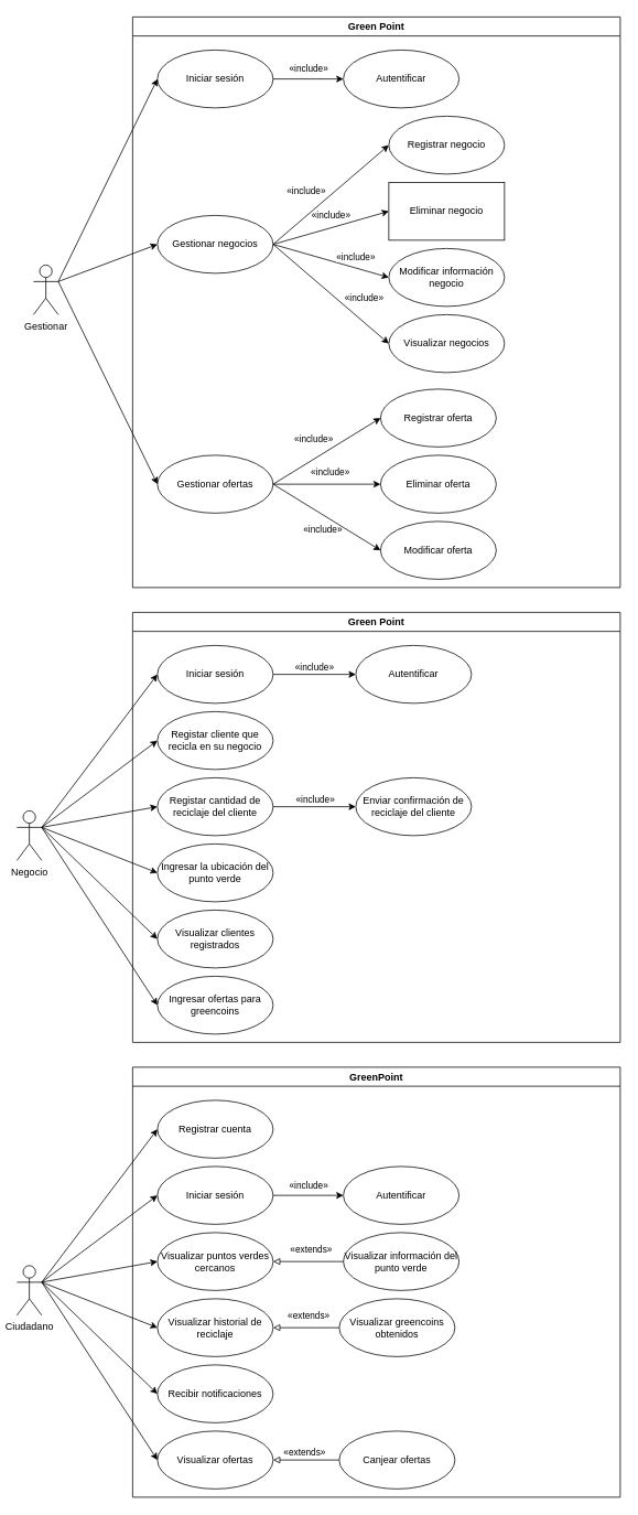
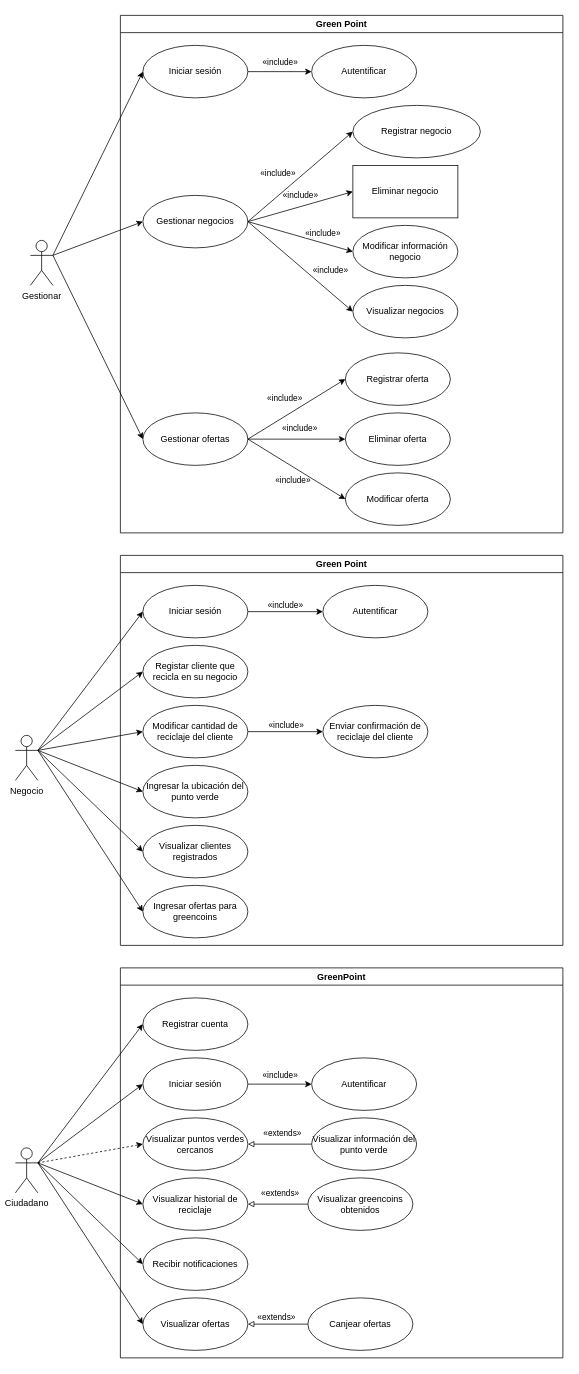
  <mxCell id="0" />
  <mxCell id="1" parent="0" />
  <mxCell id="2" value="Green Point" style="swimlane;whiteSpace=wrap;html=1;" parent="1" vertex="1"><mxGeometry x="160" y="20" width="590" height="690" as="geometry" /></mxCell>
  <mxCell id="3" value="Eliminar negocio" style="whiteSpace=wrap;html=1;rounded=0;" vertex="1" parent="2"><mxGeometry x="310" y="200" width="140" height="70" as="geometry" /></mxCell>
- <mxCell id="4" value="Registrar negocio" style="ellipse;whiteSpace=wrap;html=1;" vertex="1" parent="2"><mxGeometry x="310" y="120" width="140" height="70" as="geometry" /></mxCell>
+ <mxCell id="4" value="Registrar negocio" style="ellipse;whiteSpace=wrap;html=1;" vertex="1" parent="2"><mxGeometry x="310" y="120" width="170" height="70" as="geometry" /></mxCell>
  <mxCell id="5" value="Modificar información negocio" style="ellipse;whiteSpace=wrap;html=1;" vertex="1" parent="2"><mxGeometry x="310" y="280" width="140" height="70" as="geometry" /></mxCell>
  <mxCell id="6" value="Visualizar negocios" style="ellipse;whiteSpace=wrap;html=1;" vertex="1" parent="2"><mxGeometry x="310" y="360" width="140" height="70" as="geometry" /></mxCell>
  <mxCell id="7" value="Gestionar negocios" style="ellipse;whiteSpace=wrap;html=1;" vertex="1" parent="2"><mxGeometry x="30" y="240" width="140" height="70" as="geometry" /></mxCell>
  <mxCell id="8" value="&lt;span style=&quot;color: rgb(0, 0, 0); font-family: Helvetica; font-size: 11px; font-style: normal; font-variant-ligatures: normal; font-variant-caps: normal; font-weight: 400; letter-spacing: normal; orphans: 2; text-align: center; text-indent: 0px; text-transform: none; widows: 2; word-spacing: 0px; -webkit-text-stroke-width: 0px; white-space: nowrap; background-color: rgb(255, 255, 255); text-decoration-thickness: initial; text-decoration-style: initial; text-decoration-color: initial; display: inline !important; float: none;&quot;&gt;«include»&lt;/span&gt;" style="rounded=0;orthogonalLoop=1;jettySize=auto;html=1;exitX=1;exitY=0.5;exitDx=0;exitDy=0;entryX=0;entryY=0.5;entryDx=0;entryDy=0;" edge="1" parent="2" source="7" target="6"><mxGeometry x="0.365" y="22" relative="1" as="geometry"><mxPoint as="offset" /></mxGeometry></mxCell>
  <mxCell id="9" value="&lt;span style=&quot;color: rgb(0, 0, 0); font-family: Helvetica; font-size: 11px; font-style: normal; font-variant-ligatures: normal; font-variant-caps: normal; font-weight: 400; letter-spacing: normal; orphans: 2; text-align: center; text-indent: 0px; text-transform: none; widows: 2; word-spacing: 0px; -webkit-text-stroke-width: 0px; white-space: nowrap; background-color: rgb(255, 255, 255); text-decoration-thickness: initial; text-decoration-style: initial; text-decoration-color: initial; display: inline !important; float: none;&quot;&gt;«include»&lt;/span&gt;" style="rounded=0;orthogonalLoop=1;jettySize=auto;html=1;exitX=1;exitY=0.5;exitDx=0;exitDy=0;entryX=0;entryY=0.5;entryDx=0;entryDy=0;" edge="1" parent="2" source="7" target="5"><mxGeometry x="0.377" y="13" relative="1" as="geometry"><mxPoint as="offset" /></mxGeometry></mxCell>
  <mxCell id="10" value="&lt;span style=&quot;color: rgb(0, 0, 0); font-family: Helvetica; font-size: 11px; font-style: normal; font-variant-ligatures: normal; font-variant-caps: normal; font-weight: 400; letter-spacing: normal; orphans: 2; text-align: center; text-indent: 0px; text-transform: none; widows: 2; word-spacing: 0px; -webkit-text-stroke-width: 0px; white-space: nowrap; background-color: rgb(255, 255, 255); text-decoration-thickness: initial; text-decoration-style: initial; text-decoration-color: initial; display: inline !important; float: none;&quot;&gt;«include»&lt;/span&gt;" style="rounded=0;orthogonalLoop=1;jettySize=auto;html=1;exitX=1;exitY=0.5;exitDx=0;exitDy=0;entryX=0;entryY=0.5;entryDx=0;entryDy=0;" edge="1" parent="2" source="7" target="3"><mxGeometry x="0.057" y="14" relative="1" as="geometry"><mxPoint x="160" y="340" as="targetPoint" /><mxPoint as="offset" /></mxGeometry></mxCell>
  <mxCell id="11" value="&lt;span style=&quot;color: rgb(0, 0, 0); font-family: Helvetica; font-size: 11px; font-style: normal; font-variant-ligatures: normal; font-variant-caps: normal; font-weight: 400; letter-spacing: normal; orphans: 2; text-align: center; text-indent: 0px; text-transform: none; widows: 2; word-spacing: 0px; -webkit-text-stroke-width: 0px; white-space: nowrap; background-color: rgb(255, 255, 255); text-decoration-thickness: initial; text-decoration-style: initial; text-decoration-color: initial; display: inline !important; float: none;&quot;&gt;«include»&lt;/span&gt;" style="rounded=0;orthogonalLoop=1;jettySize=auto;html=1;exitX=1;exitY=0.5;exitDx=0;exitDy=0;entryX=0;entryY=0.5;entryDx=0;entryDy=0;" edge="1" parent="2" source="7" target="4"><mxGeometry x="-0.212" y="23" relative="1" as="geometry"><mxPoint as="offset" /></mxGeometry></mxCell>
  <mxCell id="12" value="Eliminar oferta" style="ellipse;whiteSpace=wrap;html=1;" vertex="1" parent="2"><mxGeometry x="300" y="530" width="140" height="70" as="geometry" /></mxCell>
  <mxCell id="13" value="Registrar oferta" style="ellipse;whiteSpace=wrap;html=1;" vertex="1" parent="2"><mxGeometry x="300" y="450" width="140" height="70" as="geometry" /></mxCell>
  <mxCell id="14" value="Modificar oferta" style="ellipse;whiteSpace=wrap;html=1;" vertex="1" parent="2"><mxGeometry x="300" y="610" width="140" height="70" as="geometry" /></mxCell>
  <mxCell id="15" value="Gestionar ofertas" style="ellipse;whiteSpace=wrap;html=1;" vertex="1" parent="2"><mxGeometry x="30" y="530" width="140" height="70" as="geometry" /></mxCell>
  <mxCell id="16" value="&lt;span style=&quot;color: rgb(0, 0, 0); font-family: Helvetica; font-size: 11px; font-style: normal; font-variant-ligatures: normal; font-variant-caps: normal; font-weight: 400; letter-spacing: normal; orphans: 2; text-align: center; text-indent: 0px; text-transform: none; widows: 2; word-spacing: 0px; -webkit-text-stroke-width: 0px; white-space: nowrap; text-decoration-thickness: initial; text-decoration-style: initial; text-decoration-color: initial; float: none; display: inline !important;&quot;&gt;«include»&lt;/span&gt;" style="rounded=0;orthogonalLoop=1;jettySize=auto;html=1;exitX=1;exitY=0.5;exitDx=0;exitDy=0;entryX=0;entryY=0.5;entryDx=0;entryDy=0;labelBackgroundColor=none;" edge="1" parent="2" source="15" target="14"><mxGeometry x="0.047" y="-15" relative="1" as="geometry"><mxPoint as="offset" /></mxGeometry></mxCell>
  <mxCell id="17" value="&lt;span style=&quot;color: rgb(0, 0, 0); font-family: Helvetica; font-size: 11px; font-style: normal; font-variant-ligatures: normal; font-variant-caps: normal; font-weight: 400; letter-spacing: normal; orphans: 2; text-align: center; text-indent: 0px; text-transform: none; widows: 2; word-spacing: 0px; -webkit-text-stroke-width: 0px; white-space: nowrap; background-color: rgb(255, 255, 255); text-decoration-thickness: initial; text-decoration-style: initial; text-decoration-color: initial; display: inline !important; float: none;&quot;&gt;«include»&lt;/span&gt;" style="rounded=0;orthogonalLoop=1;jettySize=auto;html=1;exitX=1;exitY=0.5;exitDx=0;exitDy=0;entryX=0;entryY=0.5;entryDx=0;entryDy=0;" edge="1" parent="2" source="15" target="12"><mxGeometry x="0.057" y="14" relative="1" as="geometry"><mxPoint x="150" y="670" as="targetPoint" /><mxPoint as="offset" /></mxGeometry></mxCell>
  <mxCell id="18" value="&lt;span style=&quot;color: rgb(0, 0, 0); font-family: Helvetica; font-size: 11px; font-style: normal; font-variant-ligatures: normal; font-variant-caps: normal; font-weight: 400; letter-spacing: normal; orphans: 2; text-align: center; text-indent: 0px; text-transform: none; widows: 2; word-spacing: 0px; -webkit-text-stroke-width: 0px; white-space: nowrap; background-color: rgb(255, 255, 255); text-decoration-thickness: initial; text-decoration-style: initial; text-decoration-color: initial; display: inline !important; float: none;&quot;&gt;«include»&lt;/span&gt;" style="rounded=0;orthogonalLoop=1;jettySize=auto;html=1;exitX=1;exitY=0.5;exitDx=0;exitDy=0;entryX=0;entryY=0.5;entryDx=0;entryDy=0;" edge="1" parent="2" source="15" target="13"><mxGeometry x="-0.064" y="21" relative="1" as="geometry"><mxPoint as="offset" /></mxGeometry></mxCell>
  <mxCell id="19" value="Iniciar sesión" style="ellipse;whiteSpace=wrap;html=1;" vertex="1" parent="2"><mxGeometry x="30" y="40" width="140" height="70" as="geometry" /></mxCell>
  <mxCell id="20" value="" style="rounded=0;orthogonalLoop=1;jettySize=auto;html=1;" edge="1" parent="2" source="19" target="22"><mxGeometry relative="1" as="geometry" /></mxCell>
  <mxCell id="21" value="«include»" style="edgeLabel;html=1;align=center;verticalAlign=middle;resizable=0;points=[];" vertex="1" connectable="0" parent="20"><mxGeometry x="-0.005" y="-1" relative="1" as="geometry"><mxPoint y="-14" as="offset" /></mxGeometry></mxCell>
  <mxCell id="22" value="Autentificar" style="ellipse;whiteSpace=wrap;html=1;" vertex="1" parent="2"><mxGeometry x="255" y="40" width="140" height="70" as="geometry" /></mxCell>
  <mxCell id="23" style="rounded=0;orthogonalLoop=1;jettySize=auto;html=1;exitX=1;exitY=0.333;exitDx=0;exitDy=0;exitPerimeter=0;entryX=0;entryY=0.5;entryDx=0;entryDy=0;" edge="1" parent="1" source="26" target="7"><mxGeometry relative="1" as="geometry" /></mxCell>
  <mxCell id="24" style="rounded=0;orthogonalLoop=1;jettySize=auto;html=1;exitX=1;exitY=0.333;exitDx=0;exitDy=0;exitPerimeter=0;entryX=0;entryY=0.5;entryDx=0;entryDy=0;" edge="1" parent="1" source="26" target="15"><mxGeometry relative="1" as="geometry" /></mxCell>
  <mxCell id="25" style="rounded=0;orthogonalLoop=1;jettySize=auto;html=1;exitX=1;exitY=0.333;exitDx=0;exitDy=0;exitPerimeter=0;entryX=0;entryY=0.5;entryDx=0;entryDy=0;" edge="1" parent="1" source="26" target="19"><mxGeometry relative="1" as="geometry" /></mxCell>
  <mxCell id="26" value="Gestionar" style="shape=umlActor;verticalLabelPosition=bottom;verticalAlign=top;html=1;outlineConnect=0;" parent="1" vertex="1"><mxGeometry x="40" y="320" width="30" height="60" as="geometry" /></mxCell>
  <mxCell id="27" style="rounded=0;orthogonalLoop=1;jettySize=auto;html=1;exitX=1;exitY=0.333;exitDx=0;exitDy=0;exitPerimeter=0;entryX=0;entryY=0.5;entryDx=0;entryDy=0;" edge="1" parent="1" source="33" target="35"><mxGeometry relative="1" as="geometry" /></mxCell>
  <mxCell id="28" style="rounded=0;orthogonalLoop=1;jettySize=auto;html=1;exitX=1;exitY=0.333;exitDx=0;exitDy=0;exitPerimeter=0;entryX=0;entryY=0.5;entryDx=0;entryDy=0;" edge="1" parent="1" source="33" target="45"><mxGeometry relative="1" as="geometry" /></mxCell>
  <mxCell id="29" style="rounded=0;orthogonalLoop=1;jettySize=auto;html=1;exitX=1;exitY=0.333;exitDx=0;exitDy=0;exitPerimeter=0;entryX=0;entryY=0.5;entryDx=0;entryDy=0;" edge="1" parent="1" source="33" target="36"><mxGeometry relative="1" as="geometry" /></mxCell>
  <mxCell id="30" style="rounded=0;orthogonalLoop=1;jettySize=auto;html=1;exitX=1;exitY=0.333;exitDx=0;exitDy=0;exitPerimeter=0;entryX=0;entryY=0.5;entryDx=0;entryDy=0;" edge="1" parent="1" source="33" target="43"><mxGeometry relative="1" as="geometry" /></mxCell>
  <mxCell id="31" style="rounded=0;orthogonalLoop=1;jettySize=auto;html=1;exitX=1;exitY=0.333;exitDx=0;exitDy=0;exitPerimeter=0;entryX=0;entryY=0.5;entryDx=0;entryDy=0;" edge="1" parent="1" source="33" target="44"><mxGeometry relative="1" as="geometry" /></mxCell>
  <mxCell id="32" style="rounded=0;orthogonalLoop=1;jettySize=auto;html=1;exitX=1;exitY=0.333;exitDx=0;exitDy=0;exitPerimeter=0;entryX=0;entryY=0.5;entryDx=0;entryDy=0;" edge="1" parent="1" source="33" target="46"><mxGeometry relative="1" as="geometry" /></mxCell>
  <mxCell id="33" value="Negocio" style="shape=umlActor;verticalLabelPosition=bottom;verticalAlign=top;html=1;outlineConnect=0;" parent="1" vertex="1"><mxGeometry x="20" y="980" width="30" height="60" as="geometry" /></mxCell>
  <mxCell id="34" value="Green Point" style="swimlane;whiteSpace=wrap;html=1;" vertex="1" parent="1"><mxGeometry x="160" y="740" width="590" height="520" as="geometry" /></mxCell>
  <mxCell id="35" value="Iniciar sesión" style="ellipse;whiteSpace=wrap;html=1;" vertex="1" parent="34"><mxGeometry x="30" y="40" width="140" height="70" as="geometry" /></mxCell>
- <mxCell id="36" value="Registar cantidad de reciclaje del cliente" style="ellipse;whiteSpace=wrap;html=1;" vertex="1" parent="34"><mxGeometry x="30" y="200" width="140" height="70" as="geometry" /></mxCell>
+ <mxCell id="36" value="Modificar cantidad de reciclaje del cliente" style="ellipse;whiteSpace=wrap;html=1;" vertex="1" parent="34"><mxGeometry x="30" y="200" width="140" height="70" as="geometry" /></mxCell>
  <mxCell id="37" value="Enviar confirmación de reciclaje del cliente" style="ellipse;whiteSpace=wrap;html=1;" vertex="1" parent="34"><mxGeometry x="270" y="200" width="140" height="70" as="geometry" /></mxCell>
  <mxCell id="38" value="Autentificar" style="ellipse;whiteSpace=wrap;html=1;" vertex="1" parent="34"><mxGeometry x="270" y="40" width="140" height="70" as="geometry" /></mxCell>
  <mxCell id="39" style="rounded=0;orthogonalLoop=1;jettySize=auto;html=1;entryX=1;entryY=0.5;entryDx=0;entryDy=0;endArrow=none;endFill=0;exitX=0;exitY=0.5;exitDx=0;exitDy=0;startArrow=classic;startFill=1;" edge="1" parent="34" source="37" target="36"><mxGeometry relative="1" as="geometry" /></mxCell>
  <mxCell id="40" value="«include»" style="edgeLabel;html=1;align=center;verticalAlign=middle;resizable=0;points=[];" vertex="1" connectable="0" parent="39"><mxGeometry x="-0.18" y="3" relative="1" as="geometry"><mxPoint x="-9" y="-12" as="offset" /></mxGeometry></mxCell>
  <mxCell id="41" value="" style="rounded=0;orthogonalLoop=1;jettySize=auto;html=1;" edge="1" parent="34" source="35" target="38"><mxGeometry relative="1" as="geometry" /></mxCell>
  <mxCell id="42" value="«include»" style="edgeLabel;html=1;align=center;verticalAlign=middle;resizable=0;points=[];" vertex="1" connectable="0" parent="41"><mxGeometry x="-0.005" y="-1" relative="1" as="geometry"><mxPoint x="-1" y="-11" as="offset" /></mxGeometry></mxCell>
  <mxCell id="43" value="Ingresar la ubicación del punto verde" style="ellipse;whiteSpace=wrap;html=1;" vertex="1" parent="34"><mxGeometry x="30" y="280" width="140" height="70" as="geometry" /></mxCell>
  <mxCell id="44" value="Visualizar clientes registrados" style="ellipse;whiteSpace=wrap;html=1;" vertex="1" parent="34"><mxGeometry x="30" y="360" width="140" height="70" as="geometry" /></mxCell>
  <mxCell id="45" value="Registar cliente que recicla en su negocio" style="ellipse;whiteSpace=wrap;html=1;" vertex="1" parent="34"><mxGeometry x="30" y="120" width="140" height="70" as="geometry" /></mxCell>
  <mxCell id="46" value="Ingresar ofertas para greencoins" style="ellipse;whiteSpace=wrap;html=1;" vertex="1" parent="34"><mxGeometry x="30" y="440" width="140" height="70" as="geometry" /></mxCell>
  <mxCell id="47" value="GreenPoint" style="swimlane;whiteSpace=wrap;html=1;" vertex="1" parent="1"><mxGeometry x="160" y="1290" width="590" height="520" as="geometry" /></mxCell>
  <mxCell id="48" value="Visualizar greencoins obtenidos" style="ellipse;whiteSpace=wrap;html=1;" vertex="1" parent="47"><mxGeometry x="250" y="280" width="140" height="70" as="geometry" /></mxCell>
  <mxCell id="49" value="Visualizar historial de reciclaje" style="ellipse;whiteSpace=wrap;html=1;" vertex="1" parent="47"><mxGeometry x="30" y="280" width="140" height="70" as="geometry" /></mxCell>
  <mxCell id="50" value="Registrar cuenta" style="ellipse;whiteSpace=wrap;html=1;" vertex="1" parent="47"><mxGeometry x="30" y="40" width="140" height="70" as="geometry" /></mxCell>
  <mxCell id="51" value="Visualizar puntos verdes cercanos" style="ellipse;whiteSpace=wrap;html=1;" vertex="1" parent="47"><mxGeometry x="30" y="200" width="140" height="70" as="geometry" /></mxCell>
  <mxCell id="52" style="rounded=0;orthogonalLoop=1;jettySize=auto;html=1;endArrow=block;endFill=0;exitX=0;exitY=0.5;exitDx=0;exitDy=0;" edge="1" parent="47" source="48" target="49"><mxGeometry relative="1" as="geometry"><mxPoint x="163" y="210" as="sourcePoint" /><mxPoint x="253" y="220" as="targetPoint" /></mxGeometry></mxCell>
  <mxCell id="53" value="«extends»" style="edgeLabel;html=1;align=center;verticalAlign=middle;resizable=0;points=[];" vertex="1" connectable="0" parent="52"><mxGeometry x="-0.18" y="3" relative="1" as="geometry"><mxPoint x="-5" y="-18" as="offset" /></mxGeometry></mxCell>
  <mxCell id="54" value="Iniciar sesión" style="ellipse;whiteSpace=wrap;html=1;" vertex="1" parent="47"><mxGeometry x="30" y="120" width="140" height="70" as="geometry" /></mxCell>
  <mxCell id="55" value="Autentificar" style="ellipse;whiteSpace=wrap;html=1;" vertex="1" parent="47"><mxGeometry x="255" y="120" width="140" height="70" as="geometry" /></mxCell>
  <mxCell id="56" value="" style="rounded=0;orthogonalLoop=1;jettySize=auto;html=1;" edge="1" parent="47" source="54" target="55"><mxGeometry relative="1" as="geometry" /></mxCell>
  <mxCell id="57" value="«include»" style="edgeLabel;html=1;align=center;verticalAlign=middle;resizable=0;points=[];" vertex="1" connectable="0" parent="56"><mxGeometry x="-0.005" y="-1" relative="1" as="geometry"><mxPoint y="-14" as="offset" /></mxGeometry></mxCell>
  <mxCell id="58" value="Recibir notificaciones" style="ellipse;whiteSpace=wrap;html=1;" vertex="1" parent="47"><mxGeometry x="30" y="360" width="140" height="70" as="geometry" /></mxCell>
  <mxCell id="59" value="Visualizar información del punto verde" style="ellipse;whiteSpace=wrap;html=1;" vertex="1" parent="47"><mxGeometry x="255" y="200" width="140" height="70" as="geometry" /></mxCell>
  <mxCell id="60" style="rounded=0;orthogonalLoop=1;jettySize=auto;html=1;endArrow=block;endFill=0;exitX=0;exitY=0.5;exitDx=0;exitDy=0;" edge="1" parent="47" source="59"><mxGeometry relative="1" as="geometry"><mxPoint x="163" y="130" as="sourcePoint" /><mxPoint x="170" y="235" as="targetPoint" /></mxGeometry></mxCell>
  <mxCell id="61" value="«extends»" style="edgeLabel;html=1;align=center;verticalAlign=middle;resizable=0;points=[];" vertex="1" connectable="0" parent="60"><mxGeometry x="-0.18" y="3" relative="1" as="geometry"><mxPoint x="-5" y="-18" as="offset" /></mxGeometry></mxCell>
  <mxCell id="62" value="«extends»" style="edgeStyle=orthogonalEdgeStyle;rounded=0;orthogonalLoop=1;jettySize=auto;html=1;entryX=0;entryY=0.5;entryDx=0;entryDy=0;startArrow=block;startFill=0;endArrow=none;endFill=0;" edge="1" parent="47" source="63" target="64"><mxGeometry x="-0.059" y="9" relative="1" as="geometry"><mxPoint as="offset" /></mxGeometry></mxCell>
  <mxCell id="63" value="Visualizar ofertas" style="ellipse;whiteSpace=wrap;html=1;" vertex="1" parent="47"><mxGeometry x="30" y="440" width="140" height="70" as="geometry" /></mxCell>
  <mxCell id="64" value="Canjear ofertas" style="ellipse;whiteSpace=wrap;html=1;" vertex="1" parent="47"><mxGeometry x="250" y="440" width="140" height="70" as="geometry" /></mxCell>
  <mxCell id="65" style="rounded=0;orthogonalLoop=1;jettySize=auto;html=1;exitX=1;exitY=0.333;exitDx=0;exitDy=0;exitPerimeter=0;entryX=0;entryY=0.5;entryDx=0;entryDy=0;" edge="1" parent="1" source="70" target="54"><mxGeometry relative="1" as="geometry" /></mxCell>
- <mxCell id="66" style="rounded=0;orthogonalLoop=1;jettySize=auto;html=1;exitX=1;exitY=0.333;exitDx=0;exitDy=0;exitPerimeter=0;entryX=0;entryY=0.5;entryDx=0;entryDy=0;" edge="1" parent="1" source="70" target="51"><mxGeometry relative="1" as="geometry" /></mxCell>
+ <mxCell id="66" style="rounded=0;orthogonalLoop=1;jettySize=auto;html=1;exitX=1;exitY=0.333;exitDx=0;exitDy=0;exitPerimeter=0;entryX=0;entryY=0.5;entryDx=0;entryDy=0;dashed=1;" edge="1" parent="1" source="70" target="51"><mxGeometry relative="1" as="geometry" /></mxCell>
  <mxCell id="67" style="rounded=0;orthogonalLoop=1;jettySize=auto;html=1;exitX=1;exitY=0.333;exitDx=0;exitDy=0;exitPerimeter=0;entryX=0;entryY=0.5;entryDx=0;entryDy=0;" edge="1" parent="1" source="70" target="49"><mxGeometry relative="1" as="geometry" /></mxCell>
  <mxCell id="68" style="rounded=0;orthogonalLoop=1;jettySize=auto;html=1;exitX=1;exitY=0.333;exitDx=0;exitDy=0;exitPerimeter=0;entryX=0;entryY=0.5;entryDx=0;entryDy=0;" edge="1" parent="1" source="70" target="58"><mxGeometry relative="1" as="geometry" /></mxCell>
  <mxCell id="69" style="rounded=0;orthogonalLoop=1;jettySize=auto;html=1;exitX=1;exitY=0.333;exitDx=0;exitDy=0;exitPerimeter=0;entryX=0;entryY=0.5;entryDx=0;entryDy=0;" edge="1" parent="1" source="70" target="63"><mxGeometry relative="1" as="geometry" /></mxCell>
  <mxCell id="70" value="Ciudadano" style="shape=umlActor;verticalLabelPosition=bottom;verticalAlign=top;html=1;outlineConnect=0;" vertex="1" parent="1"><mxGeometry x="20" y="1530" width="30" height="60" as="geometry" /></mxCell>
  <mxCell id="71" style="rounded=0;orthogonalLoop=1;jettySize=auto;html=1;exitX=1;exitY=0.333;exitDx=0;exitDy=0;exitPerimeter=0;entryX=0;entryY=0.5;entryDx=0;entryDy=0;" edge="1" parent="1" source="70" target="50"><mxGeometry relative="1" as="geometry"><mxPoint x="-627" y="1430" as="targetPoint" /></mxGeometry></mxCell>
